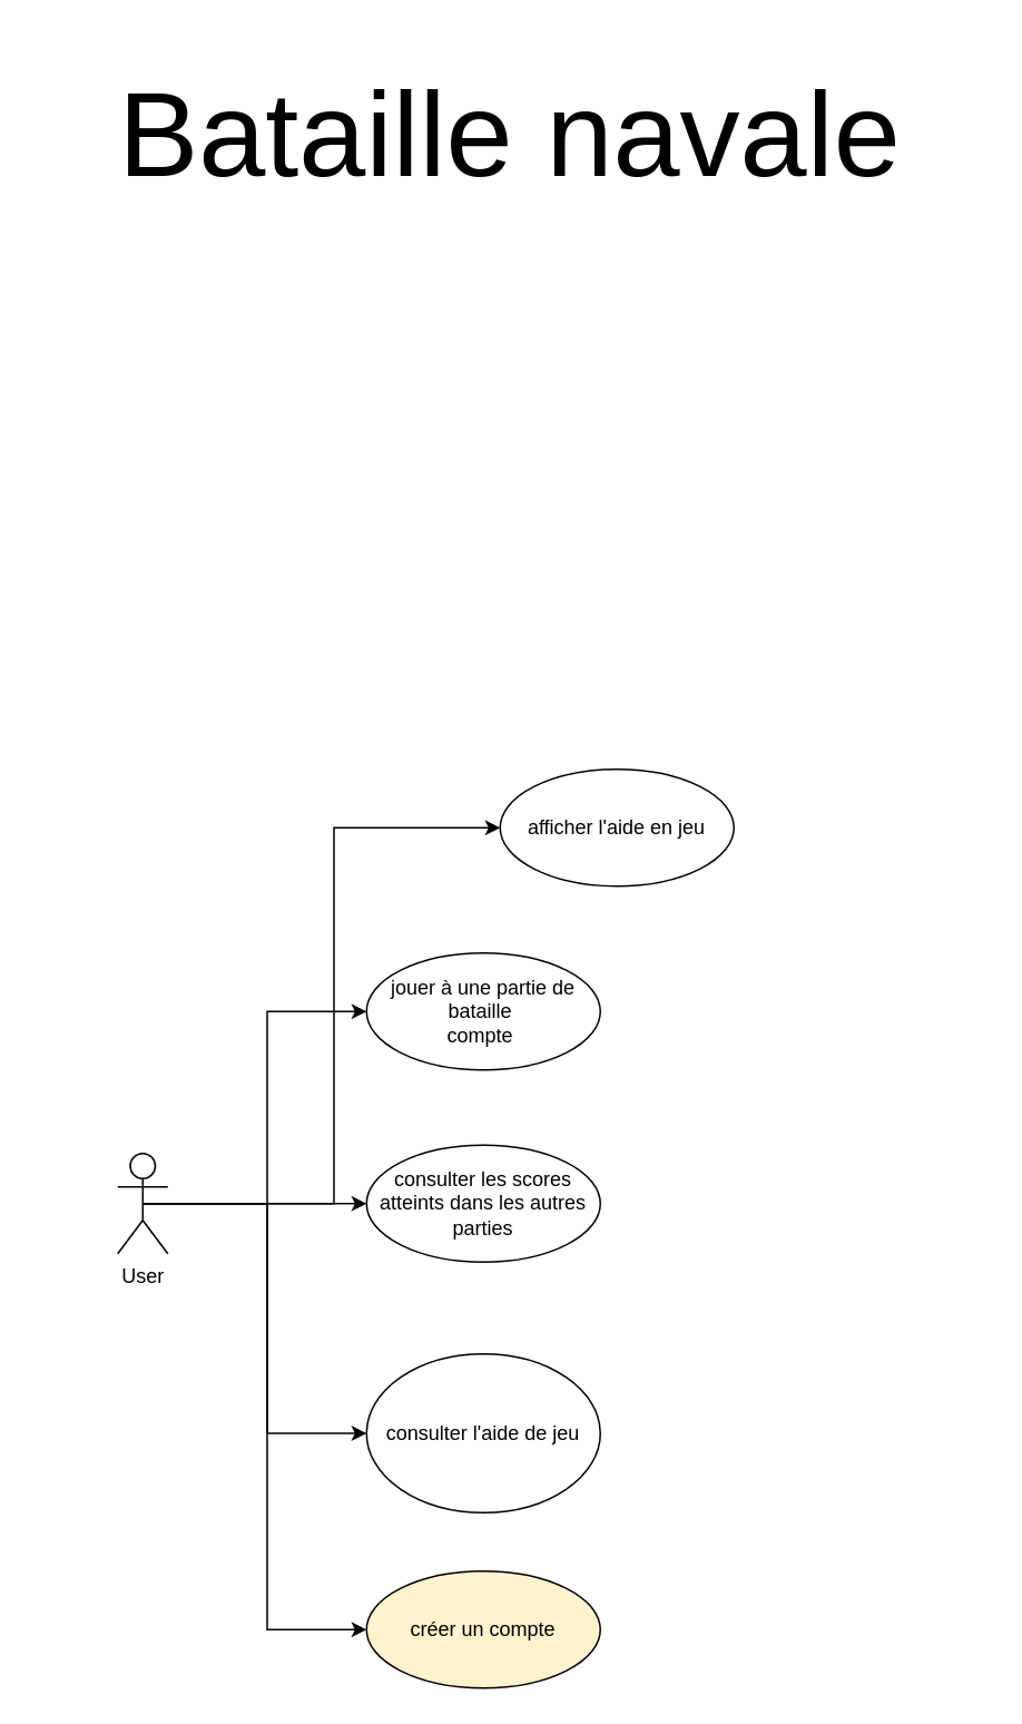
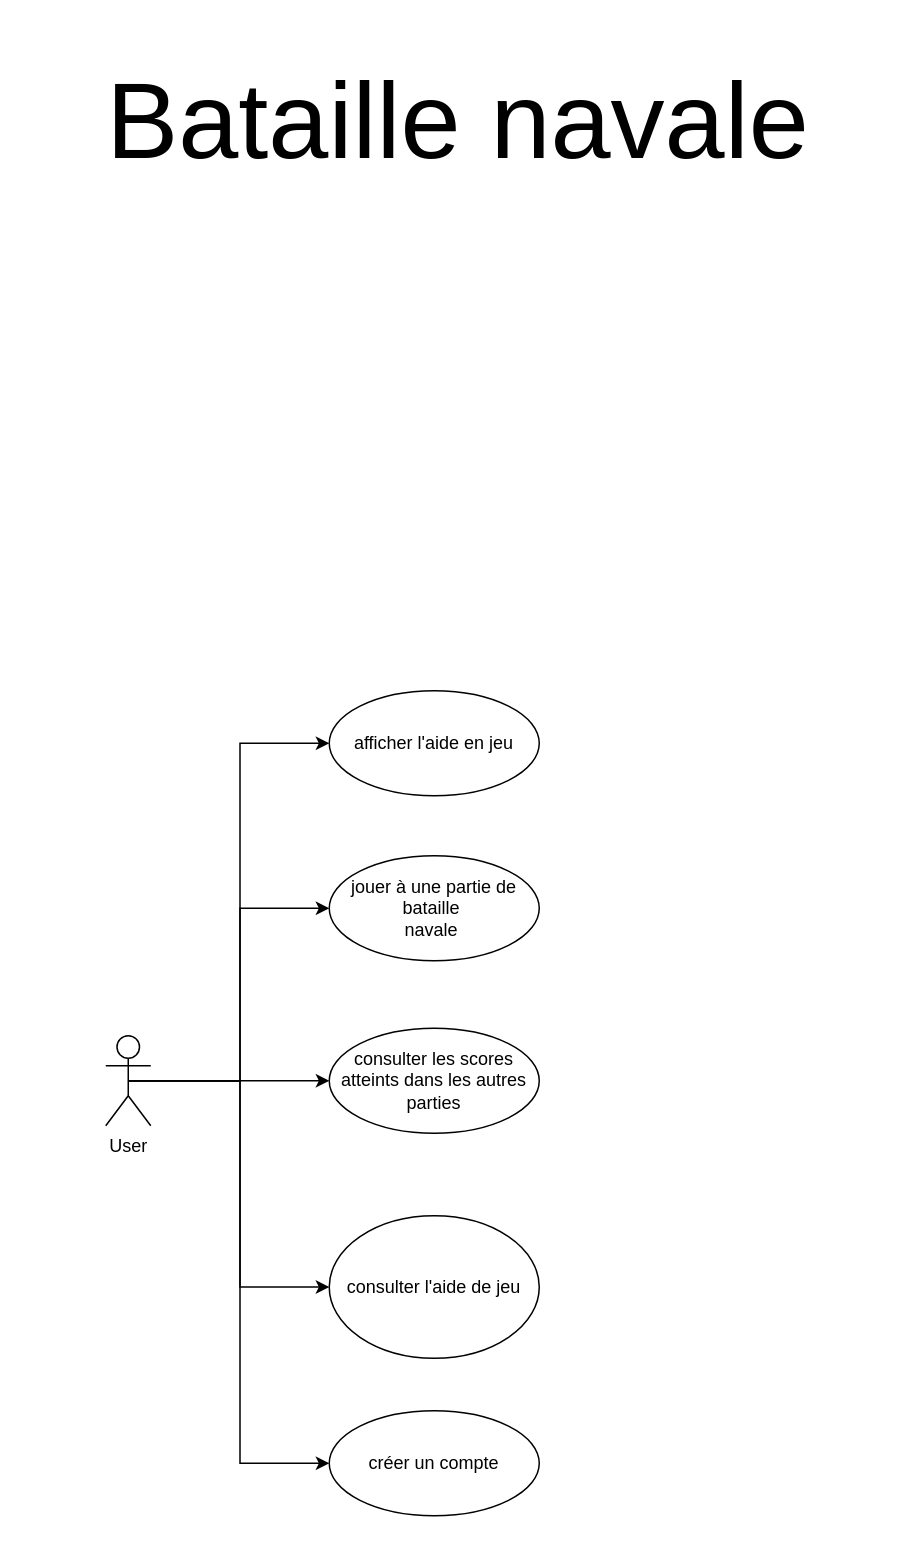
  <mxCell id="0" />
  <mxCell id="1" parent="0" />
  <mxCell id="2" style="edgeStyle=orthogonalEdgeStyle;rounded=0;orthogonalLoop=1;jettySize=auto;html=1;exitX=0.5;exitY=0.5;exitDx=0;exitDy=0;exitPerimeter=0;entryX=0;entryY=0.5;entryDx=0;entryDy=0;" parent="1" source="7" target="9" edge="1"><mxGeometry relative="1" as="geometry" /></mxCell>
  <mxCell id="3" style="edgeStyle=orthogonalEdgeStyle;rounded=0;orthogonalLoop=1;jettySize=auto;html=1;exitX=0.5;exitY=0.5;exitDx=0;exitDy=0;exitPerimeter=0;entryX=0;entryY=0.5;entryDx=0;entryDy=0;" parent="1" source="7" target="8" edge="1"><mxGeometry relative="1" as="geometry" /></mxCell>
  <mxCell id="4" style="edgeStyle=orthogonalEdgeStyle;rounded=0;orthogonalLoop=1;jettySize=auto;html=1;exitX=0.5;exitY=0.5;exitDx=0;exitDy=0;exitPerimeter=0;entryX=0;entryY=0.5;entryDx=0;entryDy=0;" parent="1" source="7" target="11" edge="1"><mxGeometry relative="1" as="geometry" /></mxCell>
  <mxCell id="5" style="edgeStyle=orthogonalEdgeStyle;rounded=0;orthogonalLoop=1;jettySize=auto;html=1;exitX=0.5;exitY=0.5;exitDx=0;exitDy=0;exitPerimeter=0;entryX=0;entryY=0.5;entryDx=0;entryDy=0;" edge="1" parent="1" source="7" target="12"><mxGeometry relative="1" as="geometry" /></mxCell>
  <mxCell id="6" style="edgeStyle=orthogonalEdgeStyle;rounded=0;orthogonalLoop=1;jettySize=auto;html=1;exitX=0.5;exitY=0.5;exitDx=0;exitDy=0;exitPerimeter=0;entryX=0;entryY=0.5;entryDx=0;entryDy=0;" edge="1" parent="1" source="7" target="13"><mxGeometry relative="1" as="geometry" /></mxCell>
  <mxCell id="7" value="User" style="shape=umlActor;verticalLabelPosition=bottom;labelBackgroundColor=#ffffff;verticalAlign=top;html=1;" parent="1" vertex="1"><mxGeometry x="70" y="690" width="30" height="60" as="geometry" /></mxCell>
- <mxCell id="8" value="jouer à une partie de bataille&amp;nbsp;&lt;br&gt;compte&amp;nbsp;" style="ellipse;whiteSpace=wrap;html=1;" parent="1" vertex="1"><mxGeometry x="219" y="570" width="140" height="70" as="geometry" /></mxCell>
+ <mxCell id="8" value="jouer à une partie de bataille&amp;nbsp;&lt;br&gt;navale&amp;nbsp;" style="ellipse;whiteSpace=wrap;html=1;" parent="1" vertex="1"><mxGeometry x="219" y="570" width="140" height="70" as="geometry" /></mxCell>
  <mxCell id="9" value="consulter les scores atteints dans les autres parties" style="ellipse;whiteSpace=wrap;html=1;" parent="1" vertex="1"><mxGeometry x="219" y="685" width="140" height="70" as="geometry" /></mxCell>
  <mxCell id="10" value="&lt;span style=&quot;font-size: 72px&quot;&gt;Bataille navale&lt;br&gt;&lt;/span&gt;" style="text;html=1;strokeColor=none;fillColor=none;align=center;verticalAlign=middle;whiteSpace=wrap;rounded=0;" parent="1" vertex="1"><mxGeometry x="20" y="20" width="570" height="120" as="geometry" /></mxCell>
  <mxCell id="11" value="consulter l'aide de jeu" style="ellipse;whiteSpace=wrap;html=1;" parent="1" vertex="1"><mxGeometry x="219" y="810" width="140" height="95" as="geometry" /></mxCell>
- <mxCell id="12" value="créer un compte" style="ellipse;whiteSpace=wrap;html=1;fillColor=#fff2cc;" vertex="1" parent="1"><mxGeometry x="219" y="940" width="140" height="70" as="geometry" /></mxCell>
- <mxCell id="13" value="afficher l'aide en jeu" style="ellipse;whiteSpace=wrap;html=1;" vertex="1" parent="1"><mxGeometry x="299" y="460" width="140" height="70" as="geometry" /></mxCell>
+ <mxCell id="12" value="créer un compte" style="ellipse;whiteSpace=wrap;html=1;" vertex="1" parent="1"><mxGeometry x="219" y="940" width="140" height="70" as="geometry" /></mxCell>
+ <mxCell id="13" value="afficher l'aide en jeu" style="ellipse;whiteSpace=wrap;html=1;" vertex="1" parent="1"><mxGeometry x="219" y="460" width="140" height="70" as="geometry" /></mxCell>
